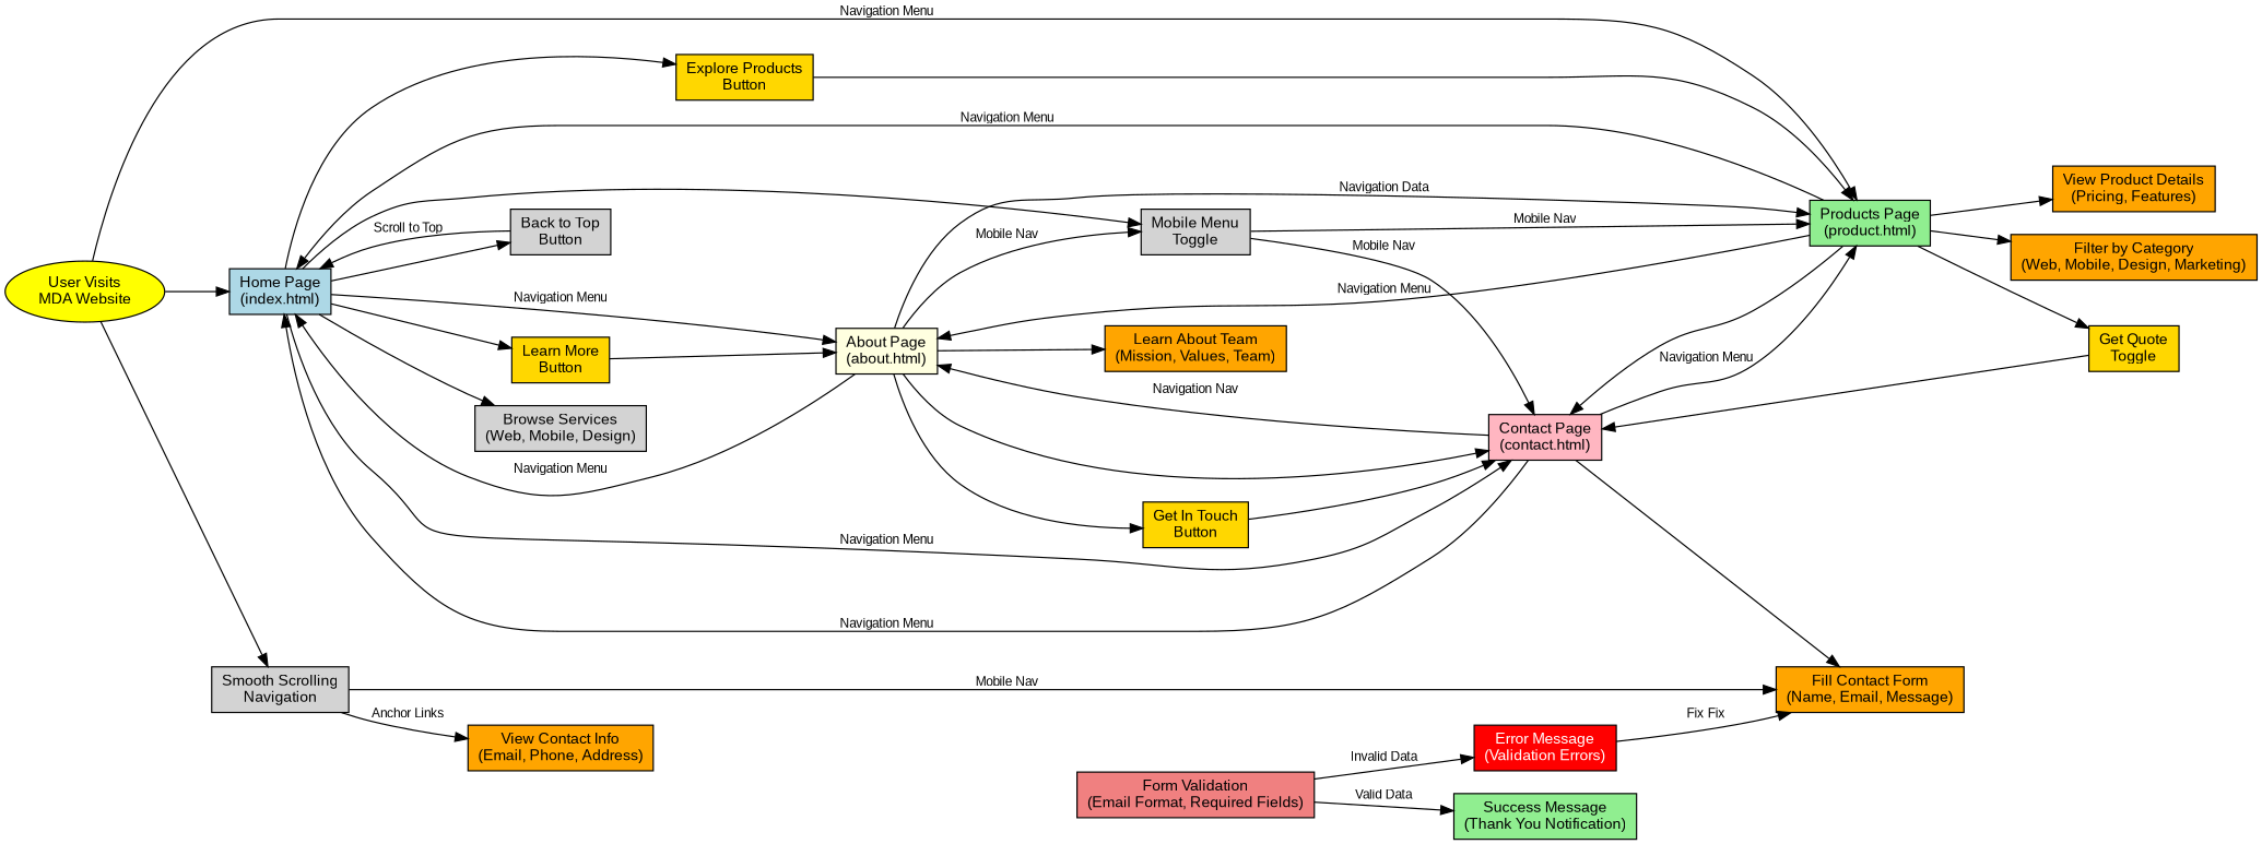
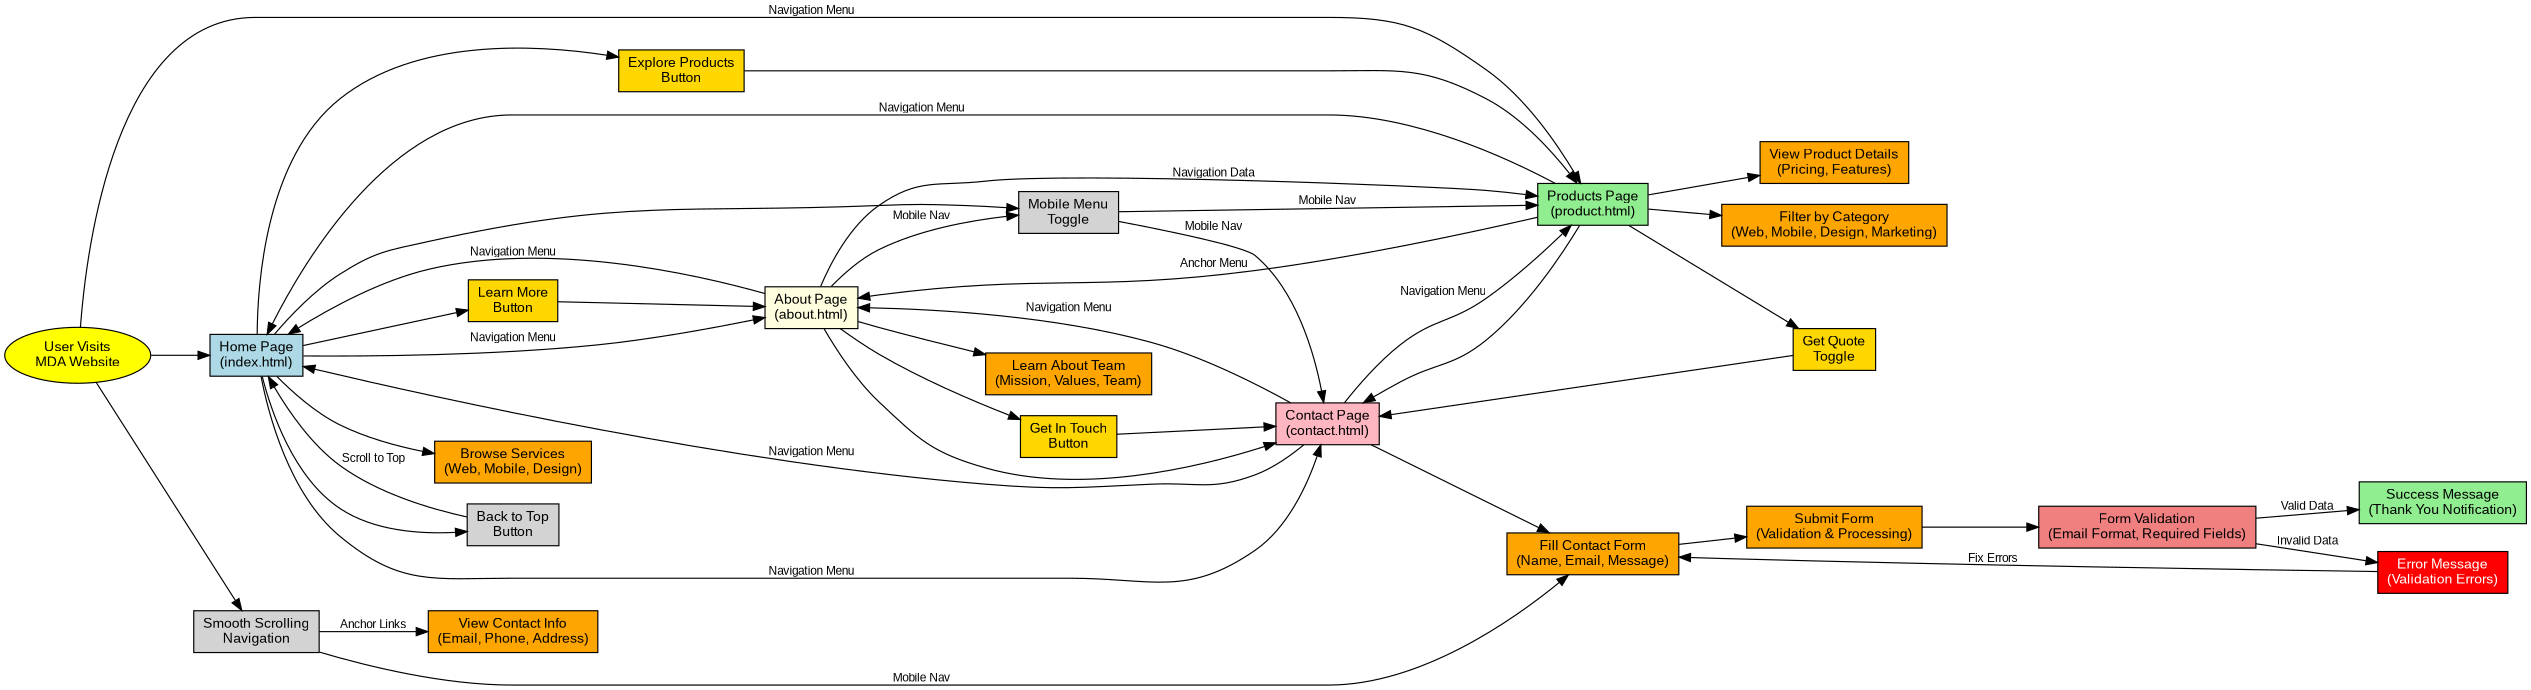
  digraph {
    rankdir=LR
    node [fillcolor=orange fontname=Arial fontsize=12 shape=box style=filled]
    edge [fontname=Arial fontsize=10]
    n1 [fillcolor=yellow label="User Visits\nMDA Website" shape=ellipse]
    n2 [fillcolor=lightblue label="Home Page\n(index.html)"]
    n3 [fillcolor=lightgreen label="Products Page\n(product.html)"]
    n4 [fillcolor=lightgray label="Smooth Scrolling\nNavigation"]
    n5 [fillcolor=lightyellow label="About Page\n(about.html)"]
    n6 [fillcolor=lightpink label="Contact Page\n(contact.html)"]
-   n7 [fillcolor=lightgray label="Browse Services\n(Web, Mobile, Design)"]
+   n7 [label="Browse Services\n(Web, Mobile, Design)"]
    n8 [fillcolor=gold label="Explore Products\nButton"]
    n9 [fillcolor=gold label="Learn More\nButton"]
    n10 [fillcolor=lightgray label="Mobile Menu\nToggle"]
    n11 [fillcolor=lightgray label="Back to Top\nButton"]
    n12 [label="View Product Details\n(Pricing, Features)"]
    n13 [label="Filter by Category\n(Web, Mobile, Design, Marketing)"]
    n14 [fillcolor=gold label="Get Quote\nToggle"]
    n15 [label="Learn About Team\n(Mission, Values, Team)"]
    n16 [fillcolor=gold label="Get In Touch\nButton"]
    n17 [label="Fill Contact Form\n(Name, Email, Message)"]
    n18 [label="View Contact Info\n(Email, Phone, Address)"]
+   n19 [label="Submit Form\n(Validation & Processing)"]
    n20 [fillcolor=lightcoral label="Form Validation\n(Email Format, Required Fields)"]
    n21 [fillcolor=lightgreen label="Success Message\n(Thank You Notification)"]
    n22 [fillcolor=red fontcolor=white label="Error Message\n(Validation Errors)"]
    n1 -> n2
    n1 -> n3 [label="Navigation Menu"]
    n1 -> n4
    n2 -> n5 [label="Navigation Menu"]
    n2 -> n6 [label="Navigation Menu"]
    n2 -> n7
    n2 -> n8
    n2 -> n9
    n2 -> n10
    n2 -> n11
    n3 -> n2 [label="Navigation Menu"]
-   n3 -> n5 [label="Navigation Menu"]
+   n3 -> n5 [label="Anchor Menu"]
    n3 -> n6
    n3 -> n12
    n3 -> n13
    n3 -> n14
    n4 -> n17 [label="Mobile Nav"]
    n4 -> n18 [label="Anchor Links"]
    n5 -> n2 [label="Navigation Menu"]
    n5 -> n3 [label="Navigation Data"]
    n5 -> n6
    n5 -> n10 [label="Mobile Nav"]
    n5 -> n15
    n5 -> n16
    n6 -> n2 [label="Navigation Menu"]
    n6 -> n3 [label="Navigation Menu"]
-   n6 -> n5 [label="Navigation Nav"]
+   n6 -> n5 [label="Navigation Menu"]
    n6 -> n17
    n8 -> n3
    n9 -> n5
    n10 -> n3 [label="Mobile Nav"]
    n10 -> n6 [label="Mobile Nav"]
    n11 -> n2 [label="Scroll to Top"]
    n14 -> n6
    n16 -> n6
+   n17 -> n19
+   n19 -> n20
    n20 -> n21 [label="Valid Data"]
    n20 -> n22 [label="Invalid Data"]
-   n22 -> n17 [label="Fix Fix"]
+   n22 -> n17 [label="Fix Errors"]
  }
